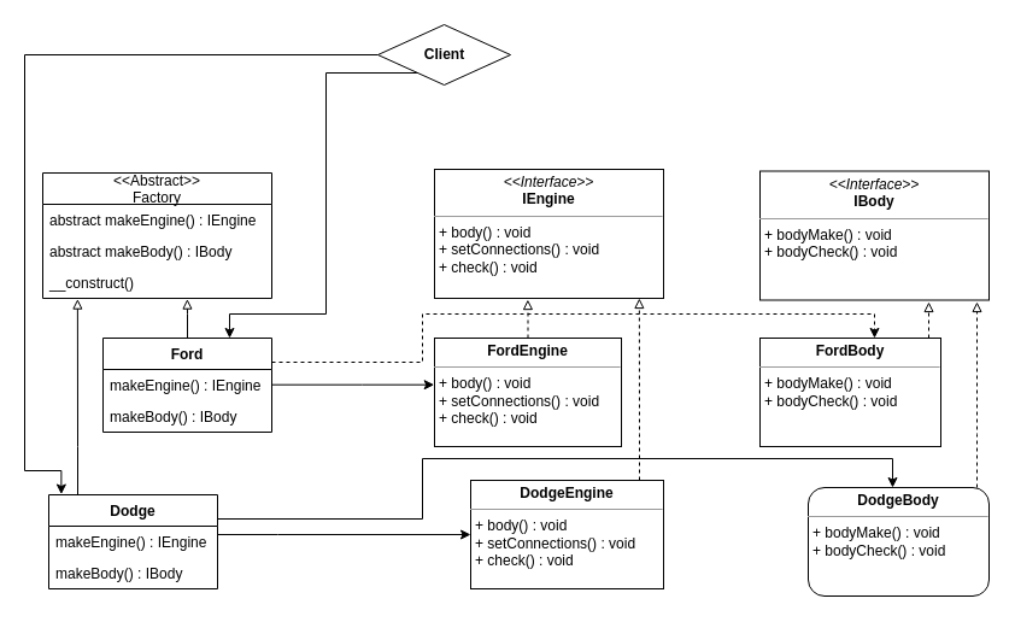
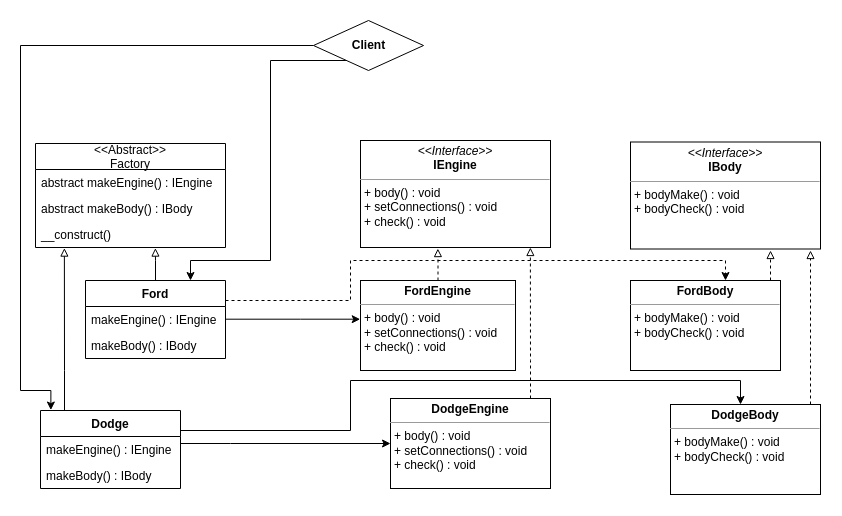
  <mxCell id="0" />
  <mxCell id="1" parent="0" />
  <mxCell id="2" style="edgeStyle=orthogonalEdgeStyle;rounded=0;orthogonalLoop=1;jettySize=auto;html=1;entryX=0.75;entryY=0;entryDx=0;entryDy=0;endArrow=classic;endFill=1;" parent="1" source="4" target="11" edge="1"><mxGeometry relative="1" as="geometry"><Array as="points"><mxPoint x="270" y="60" /><mxPoint x="270" y="260" /><mxPoint x="190" y="260" /></Array></mxGeometry></mxCell>
  <mxCell id="3" style="edgeStyle=orthogonalEdgeStyle;rounded=0;orthogonalLoop=1;jettySize=auto;html=1;entryX=0.074;entryY=-0.006;entryDx=0;entryDy=0;endArrow=classic;endFill=1;entryPerimeter=0;" parent="1" source="4" target="17" edge="1"><mxGeometry relative="1" as="geometry"><Array as="points"><mxPoint x="20" y="45" /><mxPoint x="20" y="390" /><mxPoint x="50" y="390" /></Array></mxGeometry></mxCell>
  <mxCell id="4" value="&lt;b&gt;Client&lt;/b&gt;" style="rhombus;html=1;" parent="1" vertex="1"><mxGeometry x="313" y="20" width="110" height="50" as="geometry" /></mxCell>
  <mxCell id="5" value="&lt;&lt;Abstract&gt;&gt;&#10;Factory" style="swimlane;fontStyle=0;childLayout=stackLayout;horizontal=1;startSize=26;fillColor=none;horizontalStack=0;resizeParent=1;resizeParentMax=0;resizeLast=0;collapsible=1;marginBottom=0;" parent="1" vertex="1"><mxGeometry x="35" y="143" width="190" height="104" as="geometry" /></mxCell>
  <mxCell id="6" value="abstract makeEngine() : IEngine" style="text;strokeColor=none;fillColor=none;align=left;verticalAlign=top;spacingLeft=4;spacingRight=4;overflow=hidden;rotatable=0;points=[[0,0.5],[1,0.5]];portConstraint=eastwest;" parent="5" vertex="1"><mxGeometry y="26" width="190" height="26" as="geometry" /></mxCell>
  <mxCell id="7" value="abstract makeBody() : IBody" style="text;strokeColor=none;fillColor=none;align=left;verticalAlign=top;spacingLeft=4;spacingRight=4;overflow=hidden;rotatable=0;points=[[0,0.5],[1,0.5]];portConstraint=eastwest;" parent="5" vertex="1"><mxGeometry y="52" width="190" height="26" as="geometry" /></mxCell>
  <mxCell id="8" value="__construct()" style="text;strokeColor=none;fillColor=none;align=left;verticalAlign=top;spacingLeft=4;spacingRight=4;overflow=hidden;rotatable=0;points=[[0,0.5],[1,0.5]];portConstraint=eastwest;" parent="5" vertex="1"><mxGeometry y="78" width="190" height="26" as="geometry" /></mxCell>
  <mxCell id="9" style="edgeStyle=orthogonalEdgeStyle;rounded=0;orthogonalLoop=1;jettySize=auto;html=1;entryX=0.631;entryY=1.022;entryDx=0;entryDy=0;entryPerimeter=0;endArrow=block;endFill=0;" parent="1" source="11" target="8" edge="1"><mxGeometry relative="1" as="geometry" /></mxCell>
  <mxCell id="10" style="edgeStyle=orthogonalEdgeStyle;rounded=0;orthogonalLoop=1;jettySize=auto;html=1;endArrow=classic;endFill=1;dashed=1;" parent="1" source="11" target="27" edge="1"><mxGeometry relative="1" as="geometry"><Array as="points"><mxPoint x="350" y="300" /><mxPoint x="350" y="260" /><mxPoint x="725" y="260" /></Array></mxGeometry></mxCell>
  <mxCell id="11" value="Ford" style="swimlane;fontStyle=1;childLayout=stackLayout;horizontal=1;startSize=26;fillColor=none;horizontalStack=0;resizeParent=1;resizeParentMax=0;resizeLast=0;collapsible=1;marginBottom=0;" parent="1" vertex="1"><mxGeometry x="85" y="280" width="140" height="78" as="geometry" /></mxCell>
  <mxCell id="12" value="makeEngine() : IEngine" style="text;strokeColor=none;fillColor=none;align=left;verticalAlign=top;spacingLeft=4;spacingRight=4;overflow=hidden;rotatable=0;points=[[0,0.5],[1,0.5]];portConstraint=eastwest;" parent="11" vertex="1"><mxGeometry y="26" width="140" height="26" as="geometry" /></mxCell>
  <mxCell id="13" value="makeBody() : IBody" style="text;strokeColor=none;fillColor=none;align=left;verticalAlign=top;spacingLeft=4;spacingRight=4;overflow=hidden;rotatable=0;points=[[0,0.5],[1,0.5]];portConstraint=eastwest;" parent="11" vertex="1"><mxGeometry y="52" width="140" height="26" as="geometry" /></mxCell>
  <mxCell id="14" style="edgeStyle=orthogonalEdgeStyle;rounded=0;orthogonalLoop=1;jettySize=auto;html=1;entryX=0.152;entryY=1.022;entryDx=0;entryDy=0;entryPerimeter=0;endArrow=block;endFill=0;" parent="1" source="17" target="8" edge="1"><mxGeometry relative="1" as="geometry"><Array as="points"><mxPoint x="64" y="370" /><mxPoint x="64" y="370" /></Array></mxGeometry></mxCell>
  <mxCell id="15" style="edgeStyle=orthogonalEdgeStyle;rounded=0;orthogonalLoop=1;jettySize=auto;html=1;endArrow=classic;endFill=1;entryX=0;entryY=0.5;entryDx=0;entryDy=0;" parent="1" source="17" target="25" edge="1"><mxGeometry relative="1" as="geometry"><mxPoint x="372" y="449" as="targetPoint" /><Array as="points"><mxPoint x="230" y="443" /><mxPoint x="230" y="443" /></Array></mxGeometry></mxCell>
  <mxCell id="16" style="edgeStyle=orthogonalEdgeStyle;rounded=0;orthogonalLoop=1;jettySize=auto;html=1;endArrow=classic;endFill=1;" parent="1" source="17" target="29" edge="1"><mxGeometry relative="1" as="geometry"><Array as="points"><mxPoint x="350" y="430" /><mxPoint x="350" y="380" /><mxPoint x="740" y="380" /></Array></mxGeometry></mxCell>
  <mxCell id="17" value="Dodge" style="swimlane;fontStyle=1;childLayout=stackLayout;horizontal=1;startSize=26;fillColor=none;horizontalStack=0;resizeParent=1;resizeParentMax=0;resizeLast=0;collapsible=1;marginBottom=0;" parent="1" vertex="1"><mxGeometry x="40" y="410" width="140" height="78" as="geometry" /></mxCell>
  <mxCell id="18" value="makeEngine() : IEngine" style="text;strokeColor=none;fillColor=none;align=left;verticalAlign=top;spacingLeft=4;spacingRight=4;overflow=hidden;rotatable=0;points=[[0,0.5],[1,0.5]];portConstraint=eastwest;" parent="17" vertex="1"><mxGeometry y="26" width="140" height="26" as="geometry" /></mxCell>
  <mxCell id="19" value="makeBody() : IBody" style="text;strokeColor=none;fillColor=none;align=left;verticalAlign=top;spacingLeft=4;spacingRight=4;overflow=hidden;rotatable=0;points=[[0,0.5],[1,0.5]];portConstraint=eastwest;" parent="17" vertex="1"><mxGeometry y="52" width="140" height="26" as="geometry" /></mxCell>
  <mxCell id="20" value="&lt;p style=&quot;margin: 0px ; margin-top: 4px ; text-align: center&quot;&gt;&lt;i&gt;&amp;lt;&amp;lt;Interface&amp;gt;&amp;gt;&lt;/i&gt;&lt;br&gt;&lt;b&gt;IBody&lt;/b&gt;&lt;/p&gt;&lt;hr size=&quot;1&quot;&gt;&lt;p style=&quot;margin: 0px ; margin-left: 4px&quot;&gt;+ bodyMake() : void&lt;/p&gt;&lt;p style=&quot;margin: 0px ; margin-left: 4px&quot;&gt;+ bodyCheck() : void&lt;/p&gt;" style="verticalAlign=top;align=left;overflow=fill;fontSize=12;fontFamily=Helvetica;html=1;" parent="1" vertex="1"><mxGeometry x="630" y="141.5" width="190" height="107" as="geometry" /></mxCell>
  <mxCell id="21" value="&lt;p style=&quot;margin: 0px ; margin-top: 4px ; text-align: center&quot;&gt;&lt;i&gt;&amp;lt;&amp;lt;Interface&amp;gt;&amp;gt;&lt;/i&gt;&lt;br&gt;&lt;b&gt;IEngine&lt;/b&gt;&lt;/p&gt;&lt;hr size=&quot;1&quot;&gt;&lt;p style=&quot;margin: 0px ; margin-left: 4px&quot;&gt;+ body() : void&lt;/p&gt;&lt;p style=&quot;margin: 0px ; margin-left: 4px&quot;&gt;+ setConnections() : void&lt;/p&gt;&lt;p style=&quot;margin: 0px ; margin-left: 4px&quot;&gt;+ check() : void&lt;/p&gt;" style="verticalAlign=top;align=left;overflow=fill;fontSize=12;fontFamily=Helvetica;html=1;" parent="1" vertex="1"><mxGeometry x="360" y="140" width="190" height="107" as="geometry" /></mxCell>
  <mxCell id="22" style="edgeStyle=orthogonalEdgeStyle;rounded=0;orthogonalLoop=1;jettySize=auto;html=1;entryX=0.407;entryY=1.01;entryDx=0;entryDy=0;entryPerimeter=0;dashed=1;endArrow=block;endFill=0;" parent="1" source="23" target="21" edge="1"><mxGeometry relative="1" as="geometry" /></mxCell>
  <mxCell id="23" value="&lt;p style=&quot;margin: 0px ; margin-top: 4px ; text-align: center&quot;&gt;&lt;b&gt;FordEngine&lt;/b&gt;&lt;/p&gt;&lt;hr size=&quot;1&quot;&gt;&lt;p style=&quot;margin: 0px ; margin-left: 4px&quot;&gt;+ body() : void&lt;/p&gt;&lt;p style=&quot;margin: 0px ; margin-left: 4px&quot;&gt;+ setConnections() : void&lt;/p&gt;&lt;p style=&quot;margin: 0px ; margin-left: 4px&quot;&gt;+ check() : void&lt;/p&gt;" style="verticalAlign=top;align=left;overflow=fill;fontSize=12;fontFamily=Helvetica;html=1;" parent="1" vertex="1"><mxGeometry x="360" y="280" width="155" height="90" as="geometry" /></mxCell>
  <mxCell id="24" style="edgeStyle=orthogonalEdgeStyle;rounded=0;orthogonalLoop=1;jettySize=auto;html=1;entryX=0.894;entryY=1;entryDx=0;entryDy=0;entryPerimeter=0;dashed=1;endArrow=block;endFill=0;" parent="1" source="25" target="21" edge="1"><mxGeometry relative="1" as="geometry"><Array as="points"><mxPoint x="530" y="360" /><mxPoint x="530" y="360" /></Array></mxGeometry></mxCell>
  <mxCell id="25" value="&lt;p style=&quot;margin: 0px ; margin-top: 4px ; text-align: center&quot;&gt;&lt;b&gt;DodgeEngine&lt;/b&gt;&lt;/p&gt;&lt;hr size=&quot;1&quot;&gt;&lt;p style=&quot;margin: 0px ; margin-left: 4px&quot;&gt;+ body() : void&lt;/p&gt;&lt;p style=&quot;margin: 0px ; margin-left: 4px&quot;&gt;+ setConnections() : void&lt;/p&gt;&lt;p style=&quot;margin: 0px ; margin-left: 4px&quot;&gt;+ check() : void&lt;/p&gt;" style="verticalAlign=top;align=left;overflow=fill;fontSize=12;fontFamily=Helvetica;html=1;" parent="1" vertex="1"><mxGeometry x="390" y="398" width="160" height="90" as="geometry" /></mxCell>
  <mxCell id="26" style="edgeStyle=orthogonalEdgeStyle;rounded=0;orthogonalLoop=1;jettySize=auto;html=1;entryX=0.737;entryY=1.014;entryDx=0;entryDy=0;entryPerimeter=0;dashed=1;endArrow=block;endFill=0;" parent="1" source="27" target="20" edge="1"><mxGeometry relative="1" as="geometry"><Array as="points"><mxPoint x="770" y="270" /><mxPoint x="770" y="270" /></Array></mxGeometry></mxCell>
  <mxCell id="27" value="&lt;p style=&quot;margin: 0px ; margin-top: 4px ; text-align: center&quot;&gt;&lt;b&gt;FordBody&lt;/b&gt;&lt;/p&gt;&lt;hr size=&quot;1&quot;&gt;&lt;p style=&quot;margin: 0px ; margin-left: 4px&quot;&gt;+ bodyMake() : void&lt;/p&gt;&lt;p style=&quot;margin: 0px ; margin-left: 4px&quot;&gt;+ bodyCheck() : void&lt;/p&gt;" style="verticalAlign=top;align=left;overflow=fill;fontSize=12;fontFamily=Helvetica;html=1;" parent="1" vertex="1"><mxGeometry x="630" y="280" width="150" height="90" as="geometry" /></mxCell>
  <mxCell id="28" style="edgeStyle=orthogonalEdgeStyle;rounded=0;orthogonalLoop=1;jettySize=auto;html=1;dashed=1;endArrow=block;endFill=0;" parent="1" source="29" edge="1"><mxGeometry relative="1" as="geometry"><mxPoint x="810" y="250" as="targetPoint" /><Array as="points"><mxPoint x="810" y="360" /><mxPoint x="810" y="360" /></Array></mxGeometry></mxCell>
- <mxCell id="29" value="&lt;p style=&quot;margin: 0px ; margin-top: 4px ; text-align: center&quot;&gt;&lt;b&gt;DodgeBody&lt;/b&gt;&lt;/p&gt;&lt;hr size=&quot;1&quot;&gt;&lt;p style=&quot;margin: 0px ; margin-left: 4px&quot;&gt;+ bodyMake() : void&lt;/p&gt;&lt;p style=&quot;margin: 0px ; margin-left: 4px&quot;&gt;+ bodyCheck() : void&lt;/p&gt;" style="verticalAlign=top;align=left;overflow=fill;fontSize=12;fontFamily=Helvetica;html=1;rounded=1;" parent="1" vertex="1"><mxGeometry x="670" y="404" width="150" height="90" as="geometry" /></mxCell>
+ <mxCell id="29" value="&lt;p style=&quot;margin: 0px ; margin-top: 4px ; text-align: center&quot;&gt;&lt;b&gt;DodgeBody&lt;/b&gt;&lt;/p&gt;&lt;hr size=&quot;1&quot;&gt;&lt;p style=&quot;margin: 0px ; margin-left: 4px&quot;&gt;+ bodyMake() : void&lt;/p&gt;&lt;p style=&quot;margin: 0px ; margin-left: 4px&quot;&gt;+ bodyCheck() : void&lt;/p&gt;" style="verticalAlign=top;align=left;overflow=fill;fontSize=12;fontFamily=Helvetica;html=1;" parent="1" vertex="1"><mxGeometry x="670" y="404" width="150" height="90" as="geometry" /></mxCell>
  <mxCell id="30" style="edgeStyle=orthogonalEdgeStyle;rounded=0;orthogonalLoop=1;jettySize=auto;html=1;endArrow=classic;endFill=1;entryX=-0.002;entryY=0.43;entryDx=0;entryDy=0;entryPerimeter=0;" parent="1" source="12" target="23" edge="1"><mxGeometry relative="1" as="geometry"><mxPoint x="370" y="319" as="targetPoint" /><Array as="points"><mxPoint x="300" y="319" /></Array></mxGeometry></mxCell>
